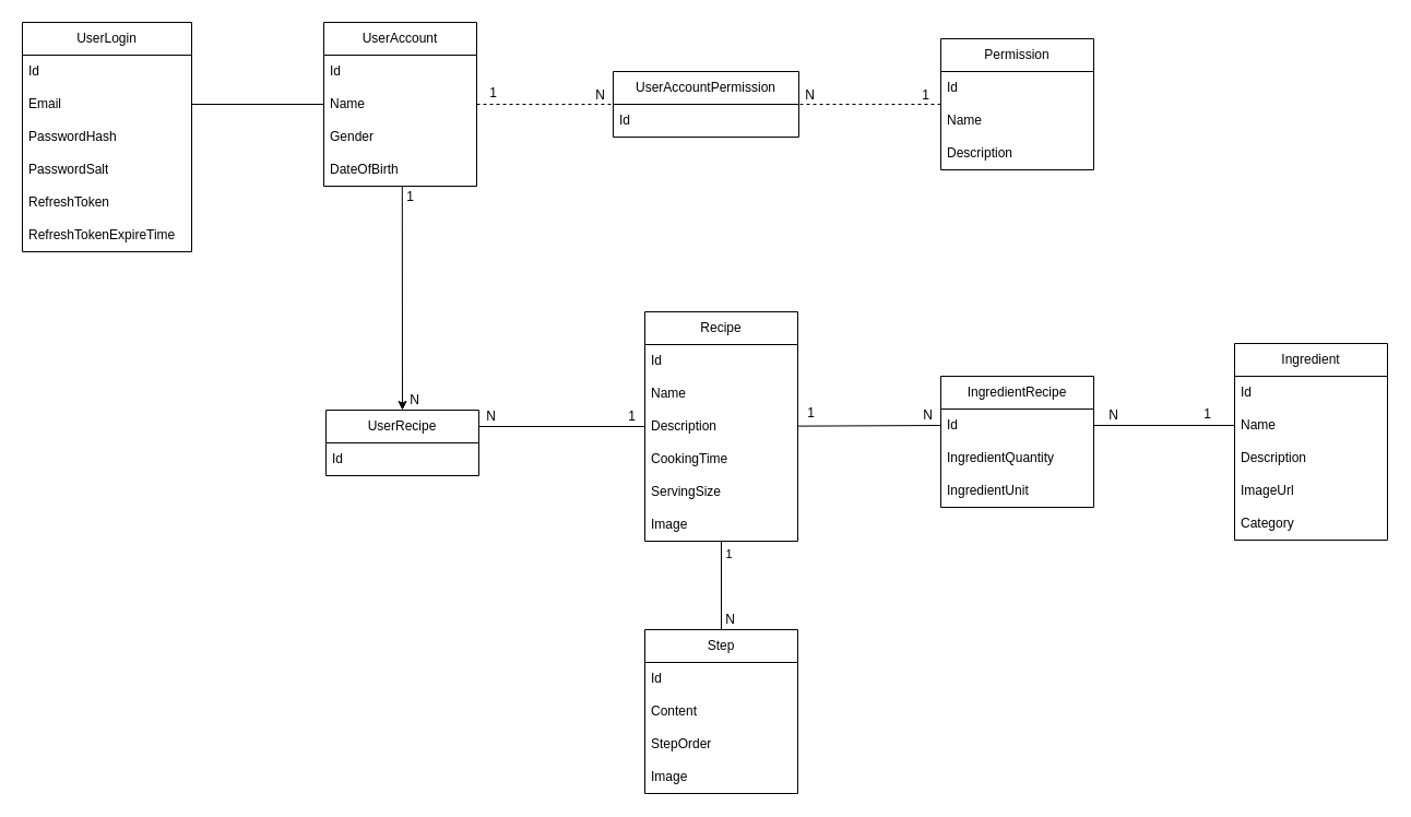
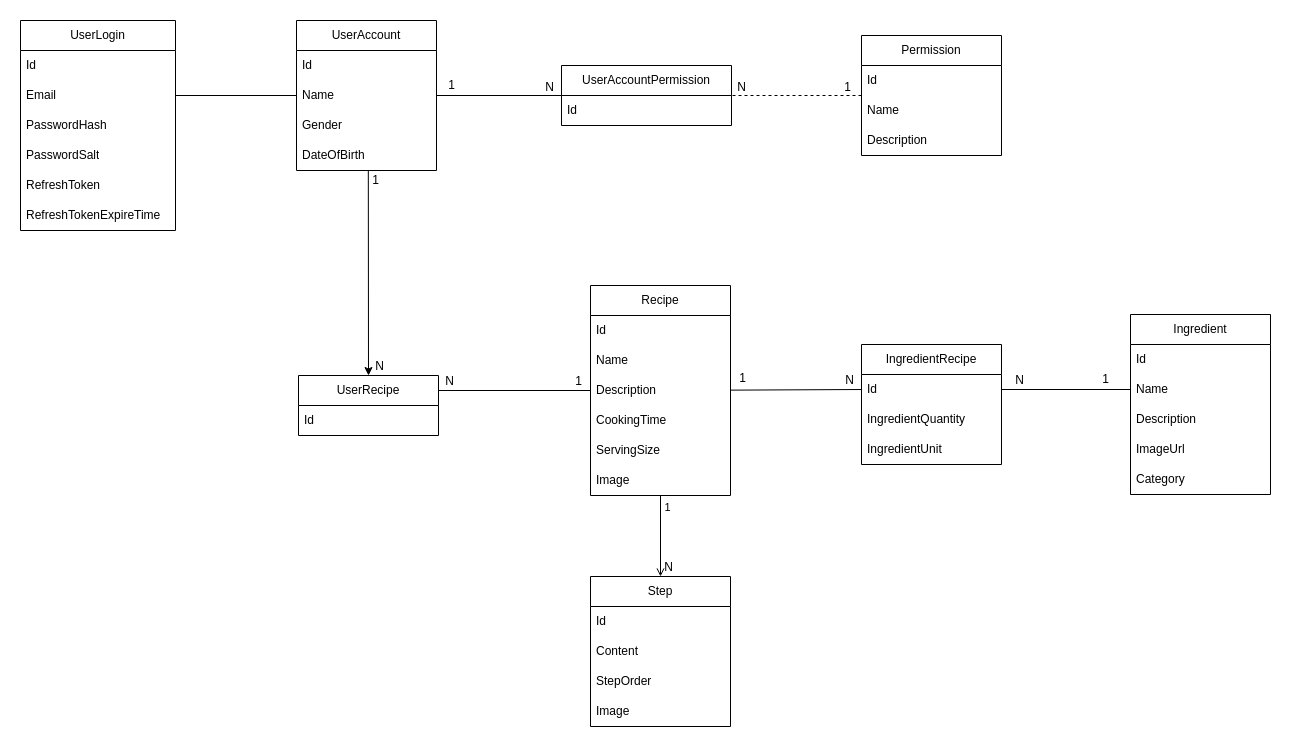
  <mxCell id="0" />
  <mxCell id="1" parent="0" />
  <mxCell id="2" value="Ingredient" style="swimlane;fontStyle=0;childLayout=stackLayout;horizontal=1;startSize=30;horizontalStack=0;resizeParent=1;resizeParentMax=0;resizeLast=0;collapsible=1;marginBottom=0;whiteSpace=wrap;html=1;" parent="1" vertex="1"><mxGeometry x="1130" y="314" width="140" height="180" as="geometry" /></mxCell>
  <mxCell id="3" value="Id" style="text;strokeColor=none;fillColor=none;align=left;verticalAlign=middle;spacingLeft=4;spacingRight=4;overflow=hidden;points=[[0,0.5],[1,0.5]];portConstraint=eastwest;rotatable=0;whiteSpace=wrap;html=1;" parent="2" vertex="1"><mxGeometry y="30" width="140" height="30" as="geometry" /></mxCell>
  <mxCell id="4" value="Name" style="text;strokeColor=none;fillColor=none;align=left;verticalAlign=middle;spacingLeft=4;spacingRight=4;overflow=hidden;points=[[0,0.5],[1,0.5]];portConstraint=eastwest;rotatable=0;whiteSpace=wrap;html=1;" parent="2" vertex="1"><mxGeometry y="60" width="140" height="30" as="geometry" /></mxCell>
  <mxCell id="5" value="Description" style="text;strokeColor=none;fillColor=none;align=left;verticalAlign=middle;spacingLeft=4;spacingRight=4;overflow=hidden;points=[[0,0.5],[1,0.5]];portConstraint=eastwest;rotatable=0;whiteSpace=wrap;html=1;" parent="2" vertex="1"><mxGeometry y="90" width="140" height="30" as="geometry" /></mxCell>
  <mxCell id="6" value="ImageUrl" style="text;strokeColor=none;fillColor=none;align=left;verticalAlign=middle;spacingLeft=4;spacingRight=4;overflow=hidden;points=[[0,0.5],[1,0.5]];portConstraint=eastwest;rotatable=0;whiteSpace=wrap;html=1;" parent="2" vertex="1"><mxGeometry y="120" width="140" height="30" as="geometry" /></mxCell>
  <mxCell id="7" value="Category" style="text;strokeColor=none;fillColor=none;align=left;verticalAlign=middle;spacingLeft=4;spacingRight=4;overflow=hidden;points=[[0,0.5],[1,0.5]];portConstraint=eastwest;rotatable=0;whiteSpace=wrap;html=1;" parent="2" vertex="1"><mxGeometry y="150" width="140" height="30" as="geometry" /></mxCell>
  <mxCell id="8" value="Recipe" style="swimlane;fontStyle=0;childLayout=stackLayout;horizontal=1;startSize=30;horizontalStack=0;resizeParent=1;resizeParentMax=0;resizeLast=0;collapsible=1;marginBottom=0;whiteSpace=wrap;html=1;" parent="1" vertex="1"><mxGeometry x="590" y="285" width="140" height="210" as="geometry" /></mxCell>
  <mxCell id="9" value="Id" style="text;strokeColor=none;fillColor=none;align=left;verticalAlign=middle;spacingLeft=4;spacingRight=4;overflow=hidden;points=[[0,0.5],[1,0.5]];portConstraint=eastwest;rotatable=0;whiteSpace=wrap;html=1;" parent="8" vertex="1"><mxGeometry y="30" width="140" height="30" as="geometry" /></mxCell>
  <mxCell id="10" value="Name" style="text;strokeColor=none;fillColor=none;align=left;verticalAlign=middle;spacingLeft=4;spacingRight=4;overflow=hidden;points=[[0,0.5],[1,0.5]];portConstraint=eastwest;rotatable=0;whiteSpace=wrap;html=1;" vertex="1" parent="8"><mxGeometry y="60" width="140" height="30" as="geometry" /></mxCell>
  <mxCell id="11" value="Description" style="text;strokeColor=none;fillColor=none;align=left;verticalAlign=middle;spacingLeft=4;spacingRight=4;overflow=hidden;points=[[0,0.5],[1,0.5]];portConstraint=eastwest;rotatable=0;whiteSpace=wrap;html=1;" parent="8" vertex="1"><mxGeometry y="90" width="140" height="30" as="geometry" /></mxCell>
  <mxCell id="12" value="CookingTime" style="text;strokeColor=none;fillColor=none;align=left;verticalAlign=middle;spacingLeft=4;spacingRight=4;overflow=hidden;points=[[0,0.5],[1,0.5]];portConstraint=eastwest;rotatable=0;whiteSpace=wrap;html=1;" parent="8" vertex="1"><mxGeometry y="120" width="140" height="30" as="geometry" /></mxCell>
  <mxCell id="13" value="ServingSize" style="text;strokeColor=none;fillColor=none;align=left;verticalAlign=middle;spacingLeft=4;spacingRight=4;overflow=hidden;points=[[0,0.5],[1,0.5]];portConstraint=eastwest;rotatable=0;whiteSpace=wrap;html=1;" parent="8" vertex="1"><mxGeometry y="150" width="140" height="30" as="geometry" /></mxCell>
  <mxCell id="14" value="Image" style="text;strokeColor=none;fillColor=none;align=left;verticalAlign=middle;spacingLeft=4;spacingRight=4;overflow=hidden;points=[[0,0.5],[1,0.5]];portConstraint=eastwest;rotatable=0;whiteSpace=wrap;html=1;" parent="8" vertex="1"><mxGeometry y="180" width="140" height="30" as="geometry" /></mxCell>
  <mxCell id="15" value="Step" style="swimlane;fontStyle=0;childLayout=stackLayout;horizontal=1;startSize=30;horizontalStack=0;resizeParent=1;resizeParentMax=0;resizeLast=0;collapsible=1;marginBottom=0;whiteSpace=wrap;html=1;" parent="1" vertex="1"><mxGeometry x="590" y="576" width="140" height="150" as="geometry" /></mxCell>
  <mxCell id="16" value="Id" style="text;strokeColor=none;fillColor=none;align=left;verticalAlign=middle;spacingLeft=4;spacingRight=4;overflow=hidden;points=[[0,0.5],[1,0.5]];portConstraint=eastwest;rotatable=0;whiteSpace=wrap;html=1;" parent="15" vertex="1"><mxGeometry y="30" width="140" height="30" as="geometry" /></mxCell>
  <mxCell id="17" value="Content" style="text;strokeColor=none;fillColor=none;align=left;verticalAlign=middle;spacingLeft=4;spacingRight=4;overflow=hidden;points=[[0,0.5],[1,0.5]];portConstraint=eastwest;rotatable=0;whiteSpace=wrap;html=1;" parent="15" vertex="1"><mxGeometry y="60" width="140" height="30" as="geometry" /></mxCell>
  <mxCell id="18" value="StepOrder" style="text;strokeColor=none;fillColor=none;align=left;verticalAlign=middle;spacingLeft=4;spacingRight=4;overflow=hidden;points=[[0,0.5],[1,0.5]];portConstraint=eastwest;rotatable=0;whiteSpace=wrap;html=1;" parent="15" vertex="1"><mxGeometry y="90" width="140" height="30" as="geometry" /></mxCell>
  <mxCell id="19" value="Image" style="text;strokeColor=none;fillColor=none;align=left;verticalAlign=middle;spacingLeft=4;spacingRight=4;overflow=hidden;points=[[0,0.5],[1,0.5]];portConstraint=eastwest;rotatable=0;whiteSpace=wrap;html=1;" parent="15" vertex="1"><mxGeometry y="120" width="140" height="30" as="geometry" /></mxCell>
  <mxCell id="20" value="IngredientRecipe" style="swimlane;fontStyle=0;childLayout=stackLayout;horizontal=1;startSize=30;horizontalStack=0;resizeParent=1;resizeParentMax=0;resizeLast=0;collapsible=1;marginBottom=0;whiteSpace=wrap;html=1;" parent="1" vertex="1"><mxGeometry x="861" y="344" width="140" height="120" as="geometry" /></mxCell>
  <mxCell id="21" value="Id" style="text;strokeColor=none;fillColor=none;align=left;verticalAlign=middle;spacingLeft=4;spacingRight=4;overflow=hidden;points=[[0,0.5],[1,0.5]];portConstraint=eastwest;rotatable=0;whiteSpace=wrap;html=1;" parent="20" vertex="1"><mxGeometry y="30" width="140" height="30" as="geometry" /></mxCell>
  <mxCell id="22" value="IngredientQuantity" style="text;strokeColor=none;fillColor=none;align=left;verticalAlign=middle;spacingLeft=4;spacingRight=4;overflow=hidden;points=[[0,0.5],[1,0.5]];portConstraint=eastwest;rotatable=0;whiteSpace=wrap;html=1;" parent="20" vertex="1"><mxGeometry y="60" width="140" height="30" as="geometry" /></mxCell>
  <mxCell id="23" value="IngredientUnit" style="text;strokeColor=none;fillColor=none;align=left;verticalAlign=middle;spacingLeft=4;spacingRight=4;overflow=hidden;points=[[0,0.5],[1,0.5]];portConstraint=eastwest;rotatable=0;whiteSpace=wrap;html=1;" parent="20" vertex="1"><mxGeometry y="90" width="140" height="30" as="geometry" /></mxCell>
  <mxCell id="24" value="" style="endArrow=none;html=1;rounded=0;exitX=0;exitY=0.5;exitDx=0;exitDy=0;entryX=1;entryY=0.5;entryDx=0;entryDy=0;" parent="1" source="4" target="21" edge="1"><mxGeometry relative="1" as="geometry"><mxPoint x="300" y="499" as="sourcePoint" /><mxPoint x="460" y="499" as="targetPoint" /></mxGeometry></mxCell>
  <mxCell id="25" value="N" style="resizable=0;html=1;whiteSpace=wrap;align=right;verticalAlign=bottom;" parent="24" connectable="0" vertex="1"><mxGeometry x="1" relative="1" as="geometry"><mxPoint x="24" y="-1" as="offset" /></mxGeometry></mxCell>
  <mxCell id="26" value="1" style="text;html=1;align=center;verticalAlign=middle;resizable=0;points=[];autosize=1;strokeColor=none;fillColor=none;" parent="1" vertex="1"><mxGeometry x="1090" y="364" width="30" height="30" as="geometry" /></mxCell>
  <mxCell id="27" value="" style="endArrow=none;html=1;rounded=0;entryX=0;entryY=0.5;entryDx=0;entryDy=0;" parent="1" source="8" target="21" edge="1"><mxGeometry relative="1" as="geometry"><mxPoint x="580" y="412" as="sourcePoint" /><mxPoint x="460" y="412" as="targetPoint" /></mxGeometry></mxCell>
  <mxCell id="28" value="N" style="resizable=0;html=1;whiteSpace=wrap;align=right;verticalAlign=bottom;" parent="27" connectable="0" vertex="1"><mxGeometry x="1" relative="1" as="geometry"><mxPoint x="-6" y="-1" as="offset" /></mxGeometry></mxCell>
  <mxCell id="29" value="1" style="edgeLabel;html=1;align=center;verticalAlign=middle;resizable=0;points=[];fontSize=12;" parent="27" vertex="1" connectable="0"><mxGeometry x="-0.824" y="1" relative="1" as="geometry"><mxPoint y="-11" as="offset" /></mxGeometry></mxCell>
- <mxCell id="30" value="" style="endArrow=none;html=1;rounded=0;entryX=0.5;entryY=0;entryDx=0;entryDy=0;" parent="1" source="8" target="15" edge="1"><mxGeometry relative="1" as="geometry"><mxPoint x="600" y="385" as="sourcePoint" /><mxPoint x="440" y="385" as="targetPoint" /></mxGeometry></mxCell>
+ <mxCell id="30" value="" style="endArrow=open;html=1;rounded=0;entryX=0.5;entryY=0;entryDx=0;entryDy=0;" parent="1" source="8" target="15" edge="1"><mxGeometry relative="1" as="geometry"><mxPoint x="600" y="385" as="sourcePoint" /><mxPoint x="440" y="385" as="targetPoint" /></mxGeometry></mxCell>
  <mxCell id="31" value="N" style="resizable=0;html=1;whiteSpace=wrap;align=right;verticalAlign=bottom;" parent="30" connectable="0" vertex="1"><mxGeometry x="1" relative="1" as="geometry"><mxPoint x="14" y="-1" as="offset" /></mxGeometry></mxCell>
  <mxCell id="32" value="1" style="edgeLabel;html=1;align=center;verticalAlign=middle;resizable=0;points=[];" parent="30" vertex="1" connectable="0"><mxGeometry x="-0.813" y="4" relative="1" as="geometry"><mxPoint x="2" y="3" as="offset" /></mxGeometry></mxCell>
  <mxCell id="33" value="UserAccount" style="swimlane;fontStyle=0;childLayout=stackLayout;horizontal=1;startSize=30;horizontalStack=0;resizeParent=1;resizeParentMax=0;resizeLast=0;collapsible=1;marginBottom=0;whiteSpace=wrap;html=1;" parent="1" vertex="1"><mxGeometry x="296" y="20" width="140" height="150" as="geometry" /></mxCell>
  <mxCell id="34" value="Id" style="text;strokeColor=none;fillColor=none;align=left;verticalAlign=middle;spacingLeft=4;spacingRight=4;overflow=hidden;points=[[0,0.5],[1,0.5]];portConstraint=eastwest;rotatable=0;whiteSpace=wrap;html=1;" parent="33" vertex="1"><mxGeometry y="30" width="140" height="30" as="geometry" /></mxCell>
  <mxCell id="35" value="Name" style="text;strokeColor=none;fillColor=none;align=left;verticalAlign=middle;spacingLeft=4;spacingRight=4;overflow=hidden;points=[[0,0.5],[1,0.5]];portConstraint=eastwest;rotatable=0;whiteSpace=wrap;html=1;" parent="33" vertex="1"><mxGeometry y="60" width="140" height="30" as="geometry" /></mxCell>
  <mxCell id="36" value="Gender" style="text;strokeColor=none;fillColor=none;align=left;verticalAlign=middle;spacingLeft=4;spacingRight=4;overflow=hidden;points=[[0,0.5],[1,0.5]];portConstraint=eastwest;rotatable=0;whiteSpace=wrap;html=1;" parent="33" vertex="1"><mxGeometry y="90" width="140" height="30" as="geometry" /></mxCell>
  <mxCell id="37" value="DateOfBirth" style="text;strokeColor=none;fillColor=none;align=left;verticalAlign=middle;spacingLeft=4;spacingRight=4;overflow=hidden;points=[[0,0.5],[1,0.5]];portConstraint=eastwest;rotatable=0;whiteSpace=wrap;html=1;" parent="33" vertex="1"><mxGeometry y="120" width="140" height="30" as="geometry" /></mxCell>
  <mxCell id="38" value="UserLogin" style="swimlane;fontStyle=0;childLayout=stackLayout;horizontal=1;startSize=30;horizontalStack=0;resizeParent=1;resizeParentMax=0;resizeLast=0;collapsible=1;marginBottom=0;whiteSpace=wrap;html=1;" parent="1" vertex="1"><mxGeometry x="20" y="20" width="155" height="210" as="geometry" /></mxCell>
  <mxCell id="39" value="Id" style="text;strokeColor=none;fillColor=none;align=left;verticalAlign=middle;spacingLeft=4;spacingRight=4;overflow=hidden;points=[[0,0.5],[1,0.5]];portConstraint=eastwest;rotatable=0;whiteSpace=wrap;html=1;" parent="38" vertex="1"><mxGeometry y="30" width="155" height="30" as="geometry" /></mxCell>
  <mxCell id="40" value="Email" style="text;strokeColor=none;fillColor=none;align=left;verticalAlign=middle;spacingLeft=4;spacingRight=4;overflow=hidden;points=[[0,0.5],[1,0.5]];portConstraint=eastwest;rotatable=0;whiteSpace=wrap;html=1;" parent="38" vertex="1"><mxGeometry y="60" width="155" height="30" as="geometry" /></mxCell>
  <mxCell id="41" value="PasswordHash" style="text;strokeColor=none;fillColor=none;align=left;verticalAlign=middle;spacingLeft=4;spacingRight=4;overflow=hidden;points=[[0,0.5],[1,0.5]];portConstraint=eastwest;rotatable=0;whiteSpace=wrap;html=1;" parent="38" vertex="1"><mxGeometry y="90" width="155" height="30" as="geometry" /></mxCell>
  <mxCell id="42" value="PasswordSalt" style="text;strokeColor=none;fillColor=none;align=left;verticalAlign=middle;spacingLeft=4;spacingRight=4;overflow=hidden;points=[[0,0.5],[1,0.5]];portConstraint=eastwest;rotatable=0;whiteSpace=wrap;html=1;" parent="38" vertex="1"><mxGeometry y="120" width="155" height="30" as="geometry" /></mxCell>
  <mxCell id="43" value="RefreshToken" style="text;strokeColor=none;fillColor=none;align=left;verticalAlign=middle;spacingLeft=4;spacingRight=4;overflow=hidden;points=[[0,0.5],[1,0.5]];portConstraint=eastwest;rotatable=0;whiteSpace=wrap;html=1;" parent="38" vertex="1"><mxGeometry y="150" width="155" height="30" as="geometry" /></mxCell>
  <mxCell id="44" value="RefreshTokenExpireTime" style="text;strokeColor=none;fillColor=none;align=left;verticalAlign=middle;spacingLeft=4;spacingRight=4;overflow=hidden;points=[[0,0.5],[1,0.5]];portConstraint=eastwest;rotatable=0;whiteSpace=wrap;html=1;" parent="38" vertex="1"><mxGeometry y="180" width="155" height="30" as="geometry" /></mxCell>
  <mxCell id="45" value="Permission" style="swimlane;fontStyle=0;childLayout=stackLayout;horizontal=1;startSize=30;horizontalStack=0;resizeParent=1;resizeParentMax=0;resizeLast=0;collapsible=1;marginBottom=0;whiteSpace=wrap;html=1;" parent="1" vertex="1"><mxGeometry x="861" y="35" width="140" height="120" as="geometry" /></mxCell>
  <mxCell id="46" value="Id" style="text;strokeColor=none;fillColor=none;align=left;verticalAlign=middle;spacingLeft=4;spacingRight=4;overflow=hidden;points=[[0,0.5],[1,0.5]];portConstraint=eastwest;rotatable=0;whiteSpace=wrap;html=1;" parent="45" vertex="1"><mxGeometry y="30" width="140" height="30" as="geometry" /></mxCell>
  <mxCell id="47" value="Name" style="text;strokeColor=none;fillColor=none;align=left;verticalAlign=middle;spacingLeft=4;spacingRight=4;overflow=hidden;points=[[0,0.5],[1,0.5]];portConstraint=eastwest;rotatable=0;whiteSpace=wrap;html=1;" parent="45" vertex="1"><mxGeometry y="60" width="140" height="30" as="geometry" /></mxCell>
  <mxCell id="48" value="Description" style="text;strokeColor=none;fillColor=none;align=left;verticalAlign=middle;spacingLeft=4;spacingRight=4;overflow=hidden;points=[[0,0.5],[1,0.5]];portConstraint=eastwest;rotatable=0;whiteSpace=wrap;html=1;" parent="45" vertex="1"><mxGeometry y="90" width="140" height="30" as="geometry" /></mxCell>
  <mxCell id="49" value="UserAccountPermission" style="swimlane;fontStyle=0;childLayout=stackLayout;horizontal=1;startSize=30;horizontalStack=0;resizeParent=1;resizeParentMax=0;resizeLast=0;collapsible=1;marginBottom=0;whiteSpace=wrap;html=1;" parent="1" vertex="1"><mxGeometry x="561" y="65" width="170" height="60" as="geometry"><mxRectangle x="380" y="-125" width="170" height="30" as="alternateBounds" /></mxGeometry></mxCell>
  <mxCell id="50" value="Id" style="text;strokeColor=none;fillColor=none;align=left;verticalAlign=middle;spacingLeft=4;spacingRight=4;overflow=hidden;points=[[0,0.5],[1,0.5]];portConstraint=eastwest;rotatable=0;whiteSpace=wrap;html=1;" parent="49" vertex="1"><mxGeometry y="30" width="170" height="30" as="geometry" /></mxCell>
- <mxCell id="51" value="" style="endArrow=none;html=1;rounded=0;dashed=1;" parent="1" source="33" target="49" edge="1"><mxGeometry relative="1" as="geometry"><mxPoint x="446" y="170" as="sourcePoint" /><mxPoint x="571" y="170" as="targetPoint" /></mxGeometry></mxCell>
+ <mxCell id="51" value="" style="endArrow=none;html=1;rounded=0;" parent="1" source="33" target="49" edge="1"><mxGeometry relative="1" as="geometry"><mxPoint x="446" y="170" as="sourcePoint" /><mxPoint x="571" y="170" as="targetPoint" /></mxGeometry></mxCell>
  <mxCell id="52" value="N" style="resizable=0;html=1;whiteSpace=wrap;align=right;verticalAlign=bottom;" parent="51" connectable="0" vertex="1"><mxGeometry x="1" relative="1" as="geometry"><mxPoint x="-6" as="offset" /></mxGeometry></mxCell>
  <mxCell id="53" value="1" style="edgeLabel;html=1;align=center;verticalAlign=middle;resizable=0;points=[];fontSize=12;" parent="51" vertex="1" connectable="0"><mxGeometry x="-0.776" y="1" relative="1" as="geometry"><mxPoint y="-10" as="offset" /></mxGeometry></mxCell>
  <mxCell id="54" value="" style="endArrow=none;html=1;rounded=0;entryX=1;entryY=0.5;entryDx=0;entryDy=0;dashed=1;" parent="1" source="45" target="49" edge="1"><mxGeometry relative="1" as="geometry"><mxPoint x="446" y="104" as="sourcePoint" /><mxPoint x="571" y="102" as="targetPoint" /></mxGeometry></mxCell>
  <mxCell id="55" value="N" style="resizable=0;html=1;whiteSpace=wrap;align=right;verticalAlign=bottom;" parent="54" connectable="0" vertex="1"><mxGeometry x="1" relative="1" as="geometry"><mxPoint x="16" as="offset" /></mxGeometry></mxCell>
  <mxCell id="56" value="1" style="edgeLabel;html=1;align=center;verticalAlign=middle;resizable=0;points=[];fontSize=12;" parent="54" vertex="1" connectable="0"><mxGeometry x="-0.776" y="1" relative="1" as="geometry"><mxPoint y="-10" as="offset" /></mxGeometry></mxCell>
  <mxCell id="57" value="" style="endArrow=none;html=1;rounded=0;exitX=1;exitY=0.5;exitDx=0;exitDy=0;entryX=0;entryY=0.5;entryDx=0;entryDy=0;" parent="1" source="40" target="35" edge="1"><mxGeometry relative="1" as="geometry"><mxPoint x="521" y="340" as="sourcePoint" /><mxPoint x="681" y="340" as="targetPoint" /></mxGeometry></mxCell>
  <mxCell id="58" value="UserRecipe" style="swimlane;fontStyle=0;childLayout=stackLayout;horizontal=1;startSize=30;horizontalStack=0;resizeParent=1;resizeParentMax=0;resizeLast=0;collapsible=1;marginBottom=0;whiteSpace=wrap;html=1;" vertex="1" parent="1"><mxGeometry x="298" y="375" width="140" height="60" as="geometry" /></mxCell>
  <mxCell id="59" value="Id" style="text;strokeColor=none;fillColor=none;align=left;verticalAlign=middle;spacingLeft=4;spacingRight=4;overflow=hidden;points=[[0,0.5],[1,0.5]];portConstraint=eastwest;rotatable=0;whiteSpace=wrap;html=1;" vertex="1" parent="58"><mxGeometry y="30" width="140" height="30" as="geometry" /></mxCell>
  <mxCell id="60" value="" style="endArrow=none;html=1;rounded=0;entryX=1;entryY=0.25;entryDx=0;entryDy=0;exitX=0;exitY=0.5;exitDx=0;exitDy=0;" edge="1" parent="1" source="11" target="58"><mxGeometry relative="1" as="geometry"><mxPoint x="871" y="399" as="sourcePoint" /><mxPoint x="740" y="400" as="targetPoint" /></mxGeometry></mxCell>
  <mxCell id="61" value="N" style="resizable=0;html=1;whiteSpace=wrap;align=right;verticalAlign=bottom;" connectable="0" vertex="1" parent="60"><mxGeometry x="1" relative="1" as="geometry"><mxPoint x="17" y="-1" as="offset" /></mxGeometry></mxCell>
  <mxCell id="62" value="1" style="edgeLabel;html=1;align=center;verticalAlign=middle;resizable=0;points=[];fontSize=12;" vertex="1" connectable="0" parent="60"><mxGeometry x="-0.824" y="1" relative="1" as="geometry"><mxPoint y="-11" as="offset" /></mxGeometry></mxCell>
  <mxCell id="63" value="" style="endArrow=classic;html=1;rounded=0;entryX=0.5;entryY=0;entryDx=0;entryDy=0;exitX=0.513;exitY=0.982;exitDx=0;exitDy=0;exitPerimeter=0;" edge="1" parent="1" source="37" target="58"><mxGeometry relative="1" as="geometry"><mxPoint x="600" y="400" as="sourcePoint" /><mxPoint x="446" y="385" as="targetPoint" /></mxGeometry></mxCell>
  <mxCell id="64" value="N" style="resizable=0;html=1;whiteSpace=wrap;align=right;verticalAlign=bottom;" connectable="0" vertex="1" parent="63"><mxGeometry x="1" relative="1" as="geometry"><mxPoint x="17" y="-1" as="offset" /></mxGeometry></mxCell>
  <mxCell id="65" value="1" style="edgeLabel;html=1;align=center;verticalAlign=middle;resizable=0;points=[];fontSize=12;" vertex="1" connectable="0" parent="63"><mxGeometry x="-0.824" y="1" relative="1" as="geometry"><mxPoint x="6" y="-8" as="offset" /></mxGeometry></mxCell>
